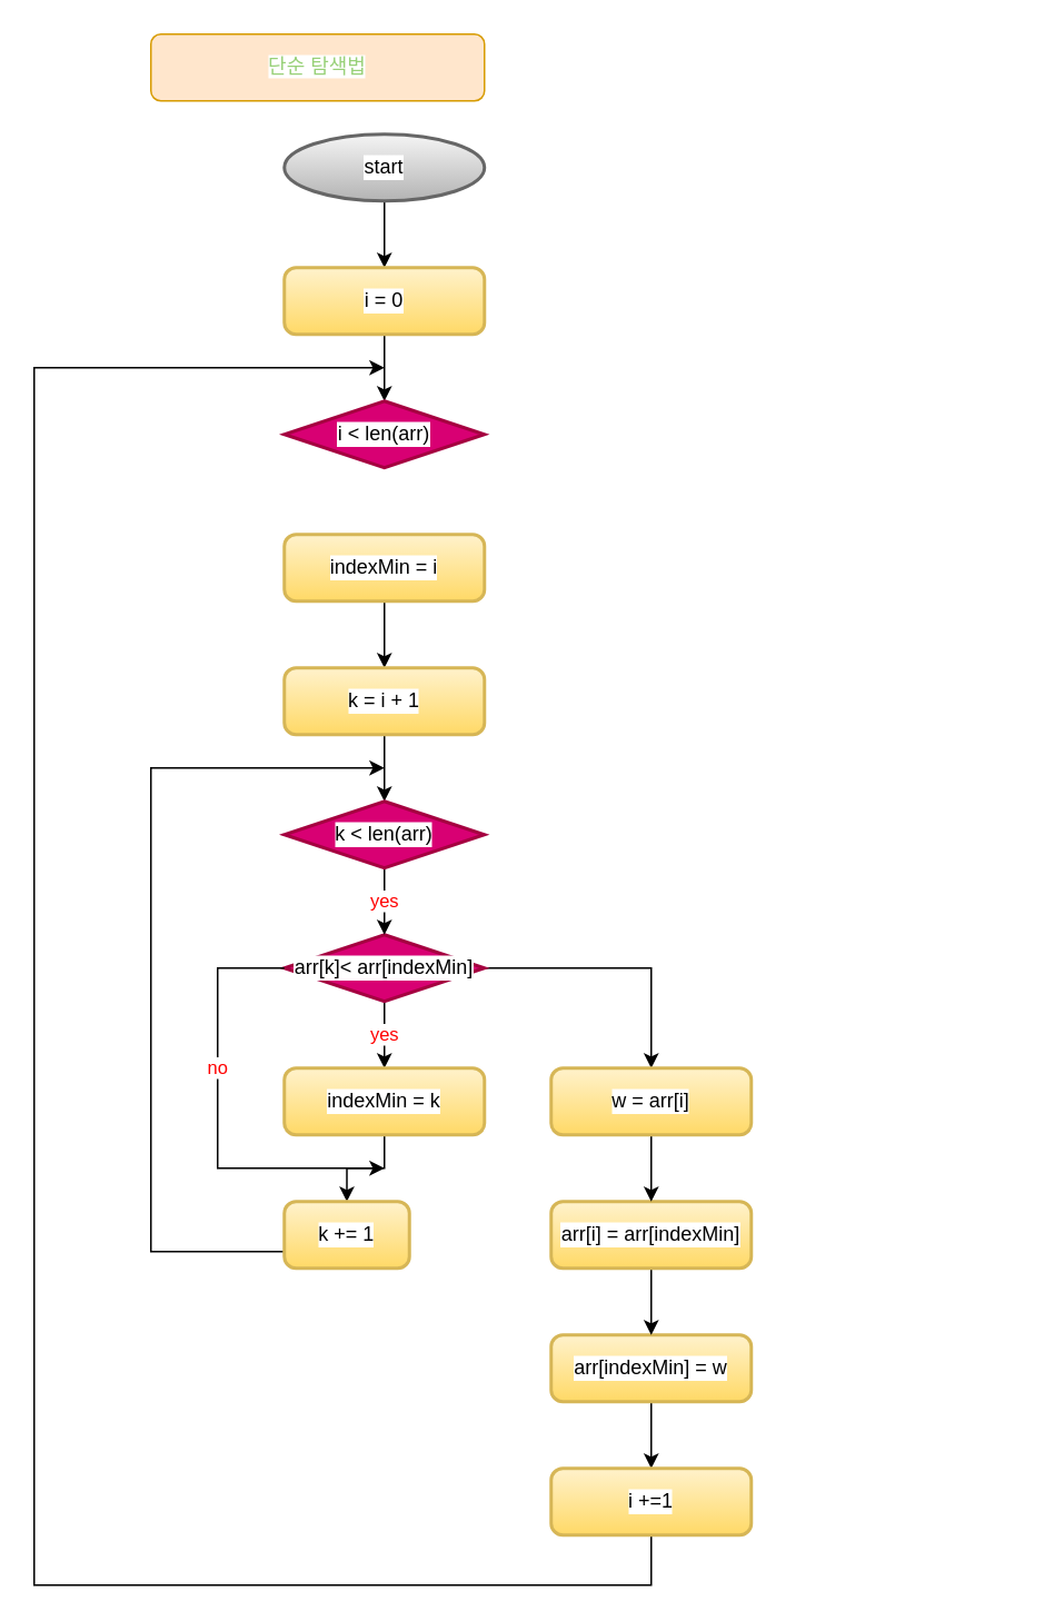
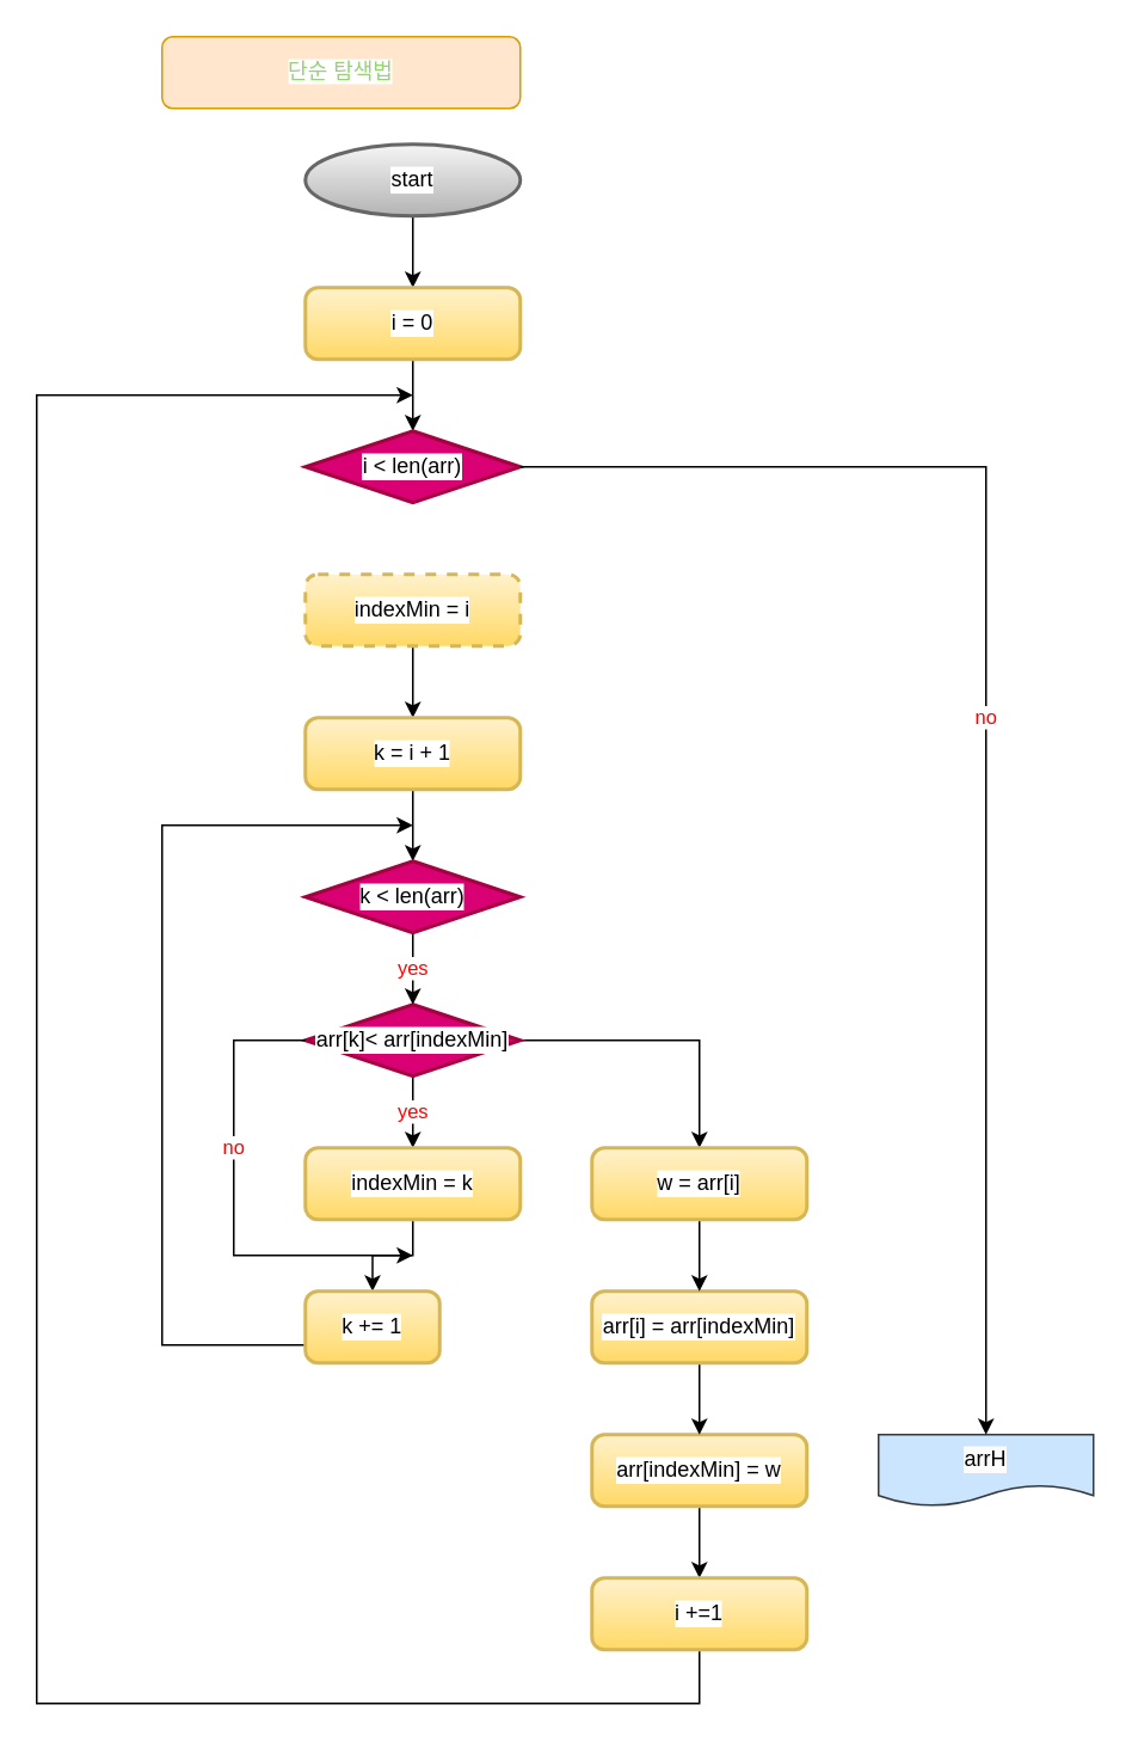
  <mxCell id="0" />
  <mxCell id="1" parent="0" />
  <mxCell id="2" value="&lt;font color=&quot;#97d077&quot; style=&quot;background-color: rgb(255 , 255 , 255)&quot;&gt;단순 탐색법&lt;/font&gt;" style="rounded=1;whiteSpace=wrap;html=1;fillColor=#ffe6cc;strokeColor=#d79b00;" vertex="1" parent="1"><mxGeometry x="90" y="20" width="200" height="40" as="geometry" /></mxCell>
  <mxCell id="3" value="" style="edgeStyle=orthogonalEdgeStyle;rounded=0;orthogonalLoop=1;jettySize=auto;html=1;fontColor=#FF0000;" edge="1" parent="1" source="4" target="6"><mxGeometry relative="1" as="geometry" /></mxCell>
  <mxCell id="4" value="&lt;font color=&quot;#000000&quot;&gt;start&lt;/font&gt;" style="strokeWidth=2;html=1;shape=mxgraph.flowchart.start_2;whiteSpace=wrap;labelBackgroundColor=#FFFFFF;fillColor=#f5f5f5;strokeColor=#666666;gradientColor=#b3b3b3;" vertex="1" parent="1"><mxGeometry x="170" y="80" width="120" height="40" as="geometry" /></mxCell>
  <mxCell id="5" value="" style="edgeStyle=orthogonalEdgeStyle;rounded=0;orthogonalLoop=1;jettySize=auto;html=1;fontColor=#FF0000;" edge="1" parent="1" source="6" target="7"><mxGeometry relative="1" as="geometry" /></mxCell>
  <mxCell id="6" value="i = 0" style="rounded=1;whiteSpace=wrap;html=1;absoluteArcSize=1;arcSize=14;strokeWidth=2;labelBackgroundColor=#FFFFFF;fillColor=#fff2cc;gradientColor=#ffd966;strokeColor=#d6b656;" vertex="1" parent="1"><mxGeometry x="170" y="160" width="120" height="40" as="geometry" /></mxCell>
  <mxCell id="7" value="&lt;font color=&quot;#000000&quot;&gt;i &amp;lt; len(arr)&lt;/font&gt;" style="strokeWidth=2;html=1;shape=mxgraph.flowchart.decision;whiteSpace=wrap;labelBackgroundColor=#FFFFFF;fontColor=#ffffff;fillColor=#d80073;strokeColor=#A50040;" vertex="1" parent="1"><mxGeometry x="170" y="240" width="120" height="40" as="geometry" /></mxCell>
+ <mxCell id="8" value="&lt;font color=&quot;#000000&quot;&gt;arrH&lt;/font&gt;" style="shape=document;whiteSpace=wrap;html=1;boundedLbl=1;labelBackgroundColor=#FCFCFC;fillColor=#cce5ff;strokeColor=#36393d;" vertex="1" parent="1"><mxGeometry x="490" y="800" width="120" height="40" as="geometry" /></mxCell>
  <mxCell id="9" value="" style="edgeStyle=orthogonalEdgeStyle;rounded=0;orthogonalLoop=1;jettySize=auto;html=1;fontColor=#FF0000;" edge="1" parent="1" source="10" target="15"><mxGeometry relative="1" as="geometry" /></mxCell>
- <mxCell id="10" value="indexMin = i" style="rounded=1;whiteSpace=wrap;html=1;absoluteArcSize=1;arcSize=14;strokeWidth=2;labelBackgroundColor=#FFFFFF;fillColor=#fff2cc;gradientColor=#ffd966;strokeColor=#d6b656;" vertex="1" parent="1"><mxGeometry x="170" y="320" width="120" height="40" as="geometry" /></mxCell>
+ <mxCell id="10" value="indexMin = i" style="rounded=1;whiteSpace=wrap;html=1;absoluteArcSize=1;arcSize=14;strokeWidth=2;labelBackgroundColor=#FFFFFF;fillColor=#fff2cc;gradientColor=#ffd966;strokeColor=#d6b656;dashed=1;" vertex="1" parent="1"><mxGeometry x="170" y="320" width="120" height="40" as="geometry" /></mxCell>
  <mxCell id="11" value="yes" style="edgeStyle=orthogonalEdgeStyle;rounded=0;orthogonalLoop=1;jettySize=auto;html=1;entryX=0.5;entryY=0;entryDx=0;entryDy=0;fontColor=#FF0000;" edge="1" parent="1" source="13" target="17"><mxGeometry relative="1" as="geometry" /></mxCell>
  <mxCell id="12" style="edgeStyle=orthogonalEdgeStyle;rounded=0;orthogonalLoop=1;jettySize=auto;html=1;entryX=0.5;entryY=0;entryDx=0;entryDy=0;fontColor=#FF0000;" edge="1" parent="1" source="13" target="29"><mxGeometry relative="1" as="geometry" /></mxCell>
  <mxCell id="13" value="&lt;font color=&quot;#000000&quot;&gt;arr[k]&amp;lt; arr[indexMin]&lt;/font&gt;" style="strokeWidth=2;html=1;shape=mxgraph.flowchart.decision;whiteSpace=wrap;labelBackgroundColor=#FFFFFF;fontColor=#ffffff;fillColor=#d80073;strokeColor=#A50040;" vertex="1" parent="1"><mxGeometry x="170" y="560" width="120" height="40" as="geometry" /></mxCell>
  <mxCell id="14" value="" style="edgeStyle=orthogonalEdgeStyle;rounded=0;orthogonalLoop=1;jettySize=auto;html=1;fontColor=#FF0000;" edge="1" parent="1" source="15" target="21"><mxGeometry relative="1" as="geometry" /></mxCell>
  <mxCell id="15" value="k = i + 1" style="rounded=1;whiteSpace=wrap;html=1;absoluteArcSize=1;arcSize=14;strokeWidth=2;labelBackgroundColor=#FFFFFF;fillColor=#fff2cc;gradientColor=#ffd966;strokeColor=#d6b656;" vertex="1" parent="1"><mxGeometry x="170" y="400" width="120" height="40" as="geometry" /></mxCell>
  <mxCell id="16" value="" style="edgeStyle=orthogonalEdgeStyle;rounded=0;orthogonalLoop=1;jettySize=auto;html=1;fontColor=#FF0000;" edge="1" parent="1" source="17" target="23"><mxGeometry relative="1" as="geometry" /></mxCell>
  <mxCell id="17" value="indexMin = k" style="rounded=1;whiteSpace=wrap;html=1;absoluteArcSize=1;arcSize=14;strokeWidth=2;labelBackgroundColor=#FFFFFF;fillColor=#fff2cc;gradientColor=#ffd966;strokeColor=#d6b656;" vertex="1" parent="1"><mxGeometry x="170" y="640" width="120" height="40" as="geometry" /></mxCell>
  <mxCell id="18" value="yes" style="edgeStyle=orthogonalEdgeStyle;rounded=0;orthogonalLoop=1;jettySize=auto;html=1;fontColor=#FF0000;" edge="1" parent="1" source="21" target="13"><mxGeometry relative="1" as="geometry" /></mxCell>
+ <mxCell id="19" value="no" style="edgeStyle=orthogonalEdgeStyle;rounded=0;orthogonalLoop=1;jettySize=auto;html=1;entryX=0.5;entryY=0;entryDx=0;entryDy=0;fontColor=#FF0000;exitX=1;exitY=0.5;exitDx=0;exitDy=0;exitPerimeter=0;" edge="1" parent="1" source="7" target="8"><mxGeometry relative="1" as="geometry"><mxPoint x="300" y="260" as="sourcePoint" /><Array as="points"><mxPoint x="550" y="260" /></Array></mxGeometry></mxCell>
  <mxCell id="20" value="no" style="edgeStyle=orthogonalEdgeStyle;rounded=0;orthogonalLoop=1;jettySize=auto;html=1;fontColor=#FF0000;exitX=0;exitY=0.5;exitDx=0;exitDy=0;exitPerimeter=0;" edge="1" parent="1" source="13"><mxGeometry x="-0.231" relative="1" as="geometry"><mxPoint x="230" y="700" as="targetPoint" /><mxPoint x="160" y="580" as="sourcePoint" /><Array as="points"><mxPoint x="130" y="580" /><mxPoint x="130" y="700" /></Array><mxPoint as="offset" /></mxGeometry></mxCell>
  <mxCell id="21" value="&lt;font color=&quot;#000000&quot;&gt;k &amp;lt; len(arr)&lt;/font&gt;" style="strokeWidth=2;html=1;shape=mxgraph.flowchart.decision;whiteSpace=wrap;labelBackgroundColor=#FFFFFF;fontColor=#ffffff;fillColor=#d80073;strokeColor=#A50040;" vertex="1" parent="1"><mxGeometry x="170" y="480" width="120" height="40" as="geometry" /></mxCell>
  <mxCell id="22" style="edgeStyle=orthogonalEdgeStyle;rounded=0;orthogonalLoop=1;jettySize=auto;html=1;fontColor=#FF0000;" edge="1" parent="1" source="23"><mxGeometry relative="1" as="geometry"><mxPoint x="230" y="460" as="targetPoint" /><Array as="points"><mxPoint x="90" y="750" /><mxPoint x="90" y="460" /></Array></mxGeometry></mxCell>
  <mxCell id="23" value="k += 1" style="rounded=1;whiteSpace=wrap;html=1;absoluteArcSize=1;arcSize=14;strokeWidth=2;labelBackgroundColor=#FFFFFF;fillColor=#fff2cc;gradientColor=#ffd966;strokeColor=#d6b656;" vertex="1" parent="1"><mxGeometry x="170" y="720" width="75" height="40" as="geometry" /></mxCell>
  <mxCell id="24" value="" style="edgeStyle=orthogonalEdgeStyle;rounded=0;orthogonalLoop=1;jettySize=auto;html=1;fontColor=#FF0000;" edge="1" parent="1" source="25" target="31"><mxGeometry relative="1" as="geometry" /></mxCell>
  <mxCell id="25" value="arr[indexMin] = w" style="rounded=1;whiteSpace=wrap;html=1;absoluteArcSize=1;arcSize=14;strokeWidth=2;labelBackgroundColor=#FFFFFF;fillColor=#fff2cc;gradientColor=#ffd966;strokeColor=#d6b656;" vertex="1" parent="1"><mxGeometry x="330" y="800" width="120" height="40" as="geometry" /></mxCell>
  <mxCell id="26" value="" style="edgeStyle=orthogonalEdgeStyle;rounded=0;orthogonalLoop=1;jettySize=auto;html=1;fontColor=#FF0000;" edge="1" parent="1" source="27" target="25"><mxGeometry relative="1" as="geometry" /></mxCell>
  <mxCell id="27" value="arr[i] = arr[indexMin]" style="rounded=1;whiteSpace=wrap;html=1;absoluteArcSize=1;arcSize=14;strokeWidth=2;labelBackgroundColor=#FFFFFF;fillColor=#fff2cc;gradientColor=#ffd966;strokeColor=#d6b656;" vertex="1" parent="1"><mxGeometry x="330" y="720" width="120" height="40" as="geometry" /></mxCell>
  <mxCell id="28" value="" style="edgeStyle=orthogonalEdgeStyle;rounded=0;orthogonalLoop=1;jettySize=auto;html=1;fontColor=#FF0000;" edge="1" parent="1" source="29" target="27"><mxGeometry relative="1" as="geometry" /></mxCell>
  <mxCell id="29" value="w = arr[i]" style="rounded=1;whiteSpace=wrap;html=1;absoluteArcSize=1;arcSize=14;strokeWidth=2;labelBackgroundColor=#FFFFFF;fillColor=#fff2cc;gradientColor=#ffd966;strokeColor=#d6b656;" vertex="1" parent="1"><mxGeometry x="330" y="640" width="120" height="40" as="geometry" /></mxCell>
  <mxCell id="30" style="edgeStyle=orthogonalEdgeStyle;rounded=0;orthogonalLoop=1;jettySize=auto;html=1;fontColor=#FF0000;" edge="1" parent="1" source="31"><mxGeometry relative="1" as="geometry"><mxPoint x="230" y="220" as="targetPoint" /><Array as="points"><mxPoint x="390" y="950" /><mxPoint x="20" y="950" /><mxPoint x="20" y="220" /></Array></mxGeometry></mxCell>
  <mxCell id="31" value="i +=1" style="rounded=1;whiteSpace=wrap;html=1;absoluteArcSize=1;arcSize=14;strokeWidth=2;labelBackgroundColor=#FFFFFF;fillColor=#fff2cc;gradientColor=#ffd966;strokeColor=#d6b656;" vertex="1" parent="1"><mxGeometry x="330" y="880" width="120" height="40" as="geometry" /></mxCell>
